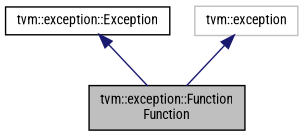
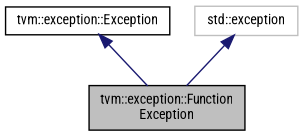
  digraph {
    fontname="Roboto Condensed"
    node [color=black fillcolor=white fontname="Roboto Condensed" fontsize=10 shape=record style=filled]
    edge [color=midnightblue dir=back fontname="Roboto Condensed" fontsize=10 labelfontname=Helvetica labelfontsize=10 style=solid]
-   n1 [fillcolor=grey75 fontcolor=black height=0.2 label="tvm::exception::Function\lFunction" width=0.4]
+   n1 [fillcolor=grey75 fontcolor=black height=0.2 label="tvm::exception::Function\lException" width=0.4]
    n2 [height=0.2 label="tvm::exception::Exception" width=0.4]
-   n3 [color=grey75 height=0.2 label="tvm::exception" width=0.4]
+   n3 [color=grey75 height=0.2 label="std::exception" width=0.4]
    n2 -> n1
    n3 -> n1
  }
